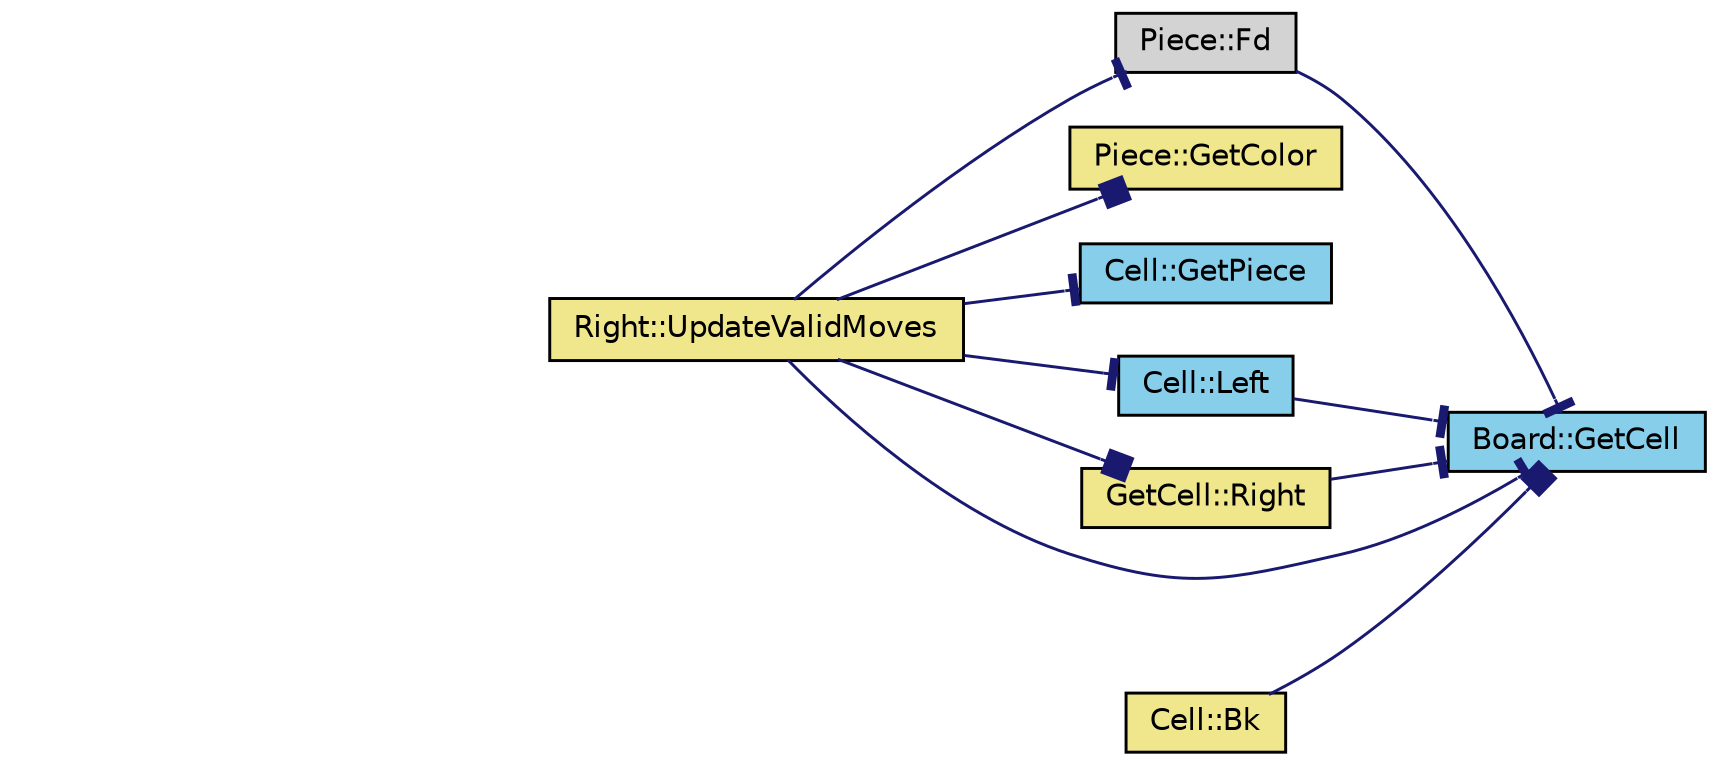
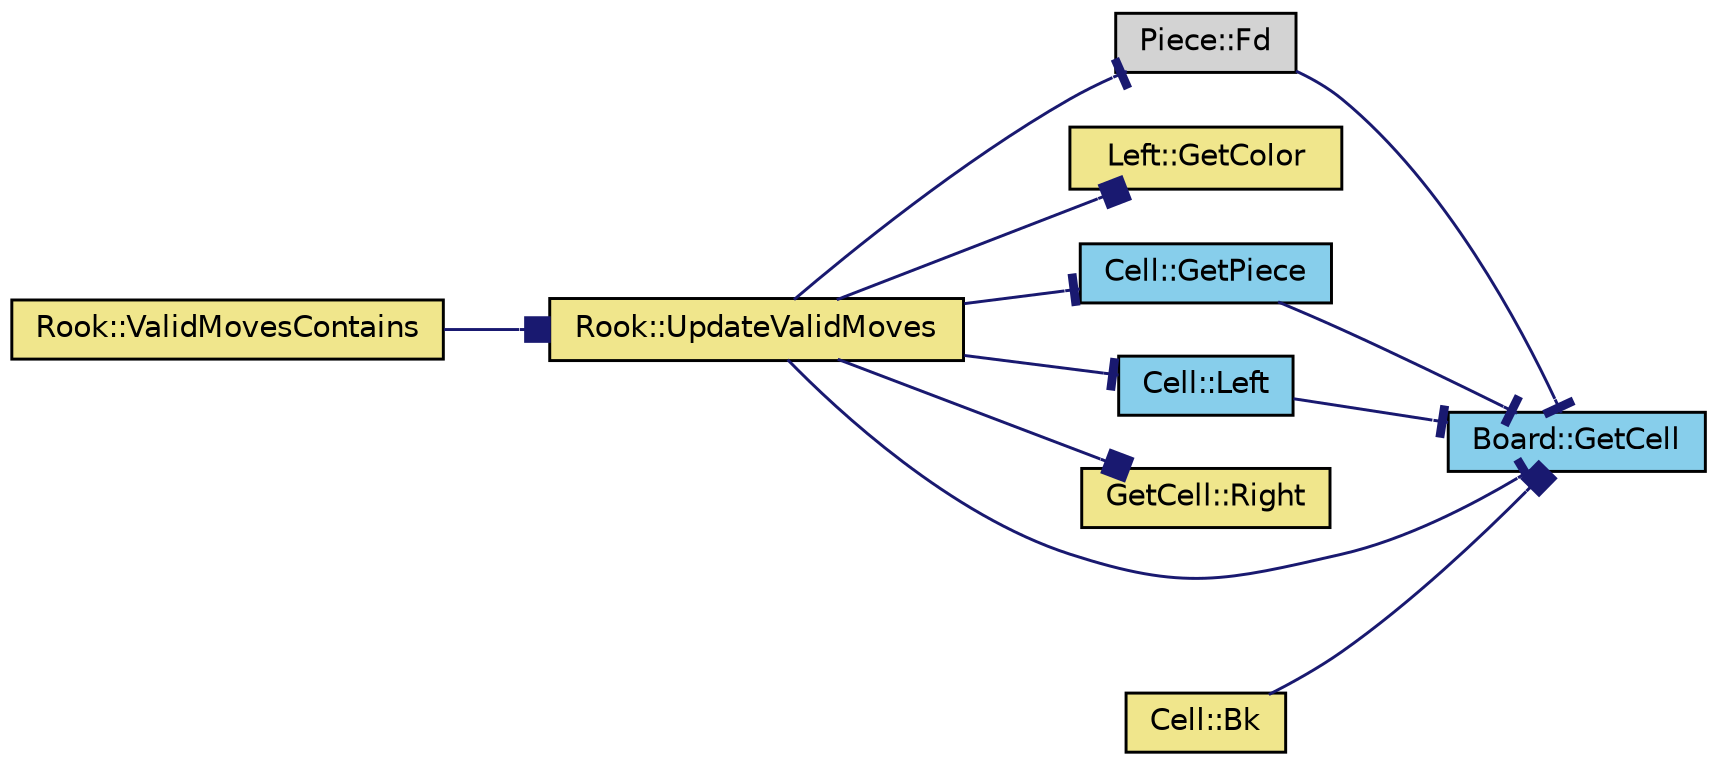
  digraph {
    rankdir=LR
    node [color=black fillcolor=khaki fontname=Helvetica fontsize=10 shape=record style=filled]
    edge [arrowhead=tee color=midnightblue fontname=Helvetica fontsize=10 labelfontname=Helvetica labelfontsize=10 style=solid]
-   n2 [height=0.2 label="Right::UpdateValidMoves" width=0.4]
+   n1 [fontcolor=black height=0.2 label="Rook::ValidMovesContains" width=0.4]
+   n2 [height=0.2 label="Rook::UpdateValidMoves" width=0.4]
    n3 [fillcolor=lightgrey height=0.2 label="Piece::Fd" width=0.4]
-   n4 [height=0.2 label="Piece::GetColor" width=0.4]
+   n4 [height=0.2 label="Left::GetColor" width=0.4]
    n5 [fillcolor=skyblue height=0.2 label="Cell::GetPiece" width=0.4]
    n6 [fillcolor=skyblue height=0.2 label="Cell::Left" width=0.4]
    n7 [height=0.2 label="GetCell::Right" width=0.4]
    n8 [fillcolor=skyblue height=0.2 label="Board::GetCell" width=0.4]
    n9 [height=0.2 label="Cell::Bk" width=0.4]
+   n1 -> n2 [arrowhead=box]
    n2 -> n3
    n2 -> n4 [arrowhead=box]
    n2 -> n5
    n2 -> n6
    n2 -> n7 [arrowhead=box]
    n2 -> n8
    n3 -> n8
    n6 -> n8
-   n7 -> n8
+   n5 -> n8
    n9 -> n8 [arrowhead=box]
  }
